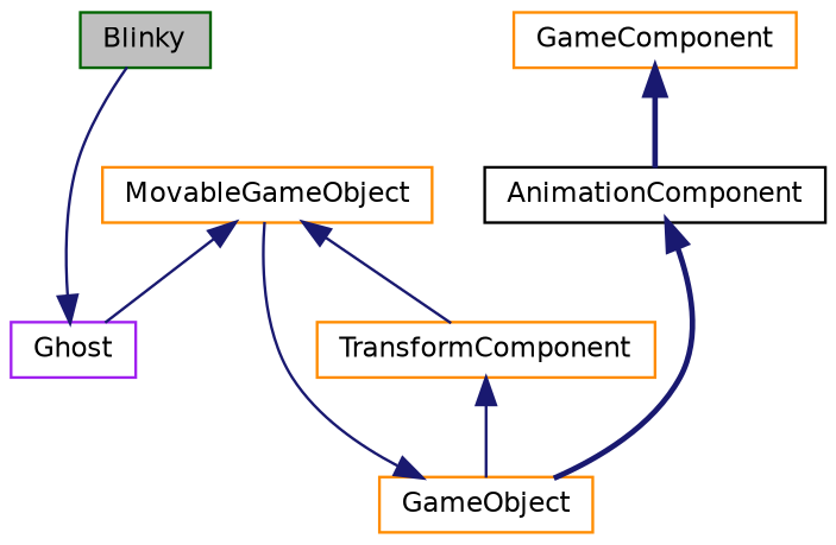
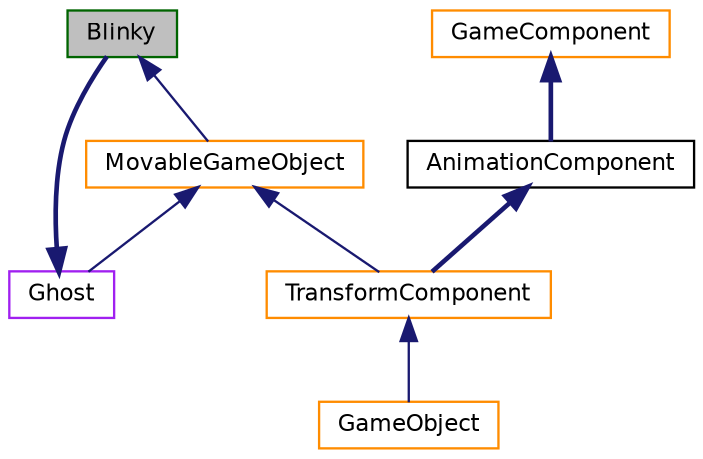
  digraph {
    node [color=darkorange fillcolor=white fontname=Helvetica fontsize=10 shape=record style=filled]
    edge [color=midnightblue dir=back fontname=Helvetica fontsize=10 labelfontname=Helvetica labelfontsize=10 style=solid]
    n1 [color=darkgreen fillcolor=grey75 fontcolor=black height=0.2 label=Blinky width=0.4]
    n2 [color=purple height=0.2 label=Ghost width=0.4]
    n3 [height=0.2 label=MovableGameObject width=0.4]
    n4 [height=0.2 label=TransformComponent width=0.4]
    n5 [height=0.2 label=GameObject width=0.4]
    n6 [height=0.2 label=GameComponent width=0.4]
    n7 [color=black height=0.2 label=AnimationComponent width=0.4]
-   n2 -> n1
+   n2 -> n1 [style=bold]
    n3 -> n2
    n3 -> n4
    n4 -> n5
-   n5 -> n3
+   n1 -> n3
    n6 -> n7 [style=bold]
-   n7 -> n5 [style=bold]
+   n7 -> n4 [style=bold]
  }
